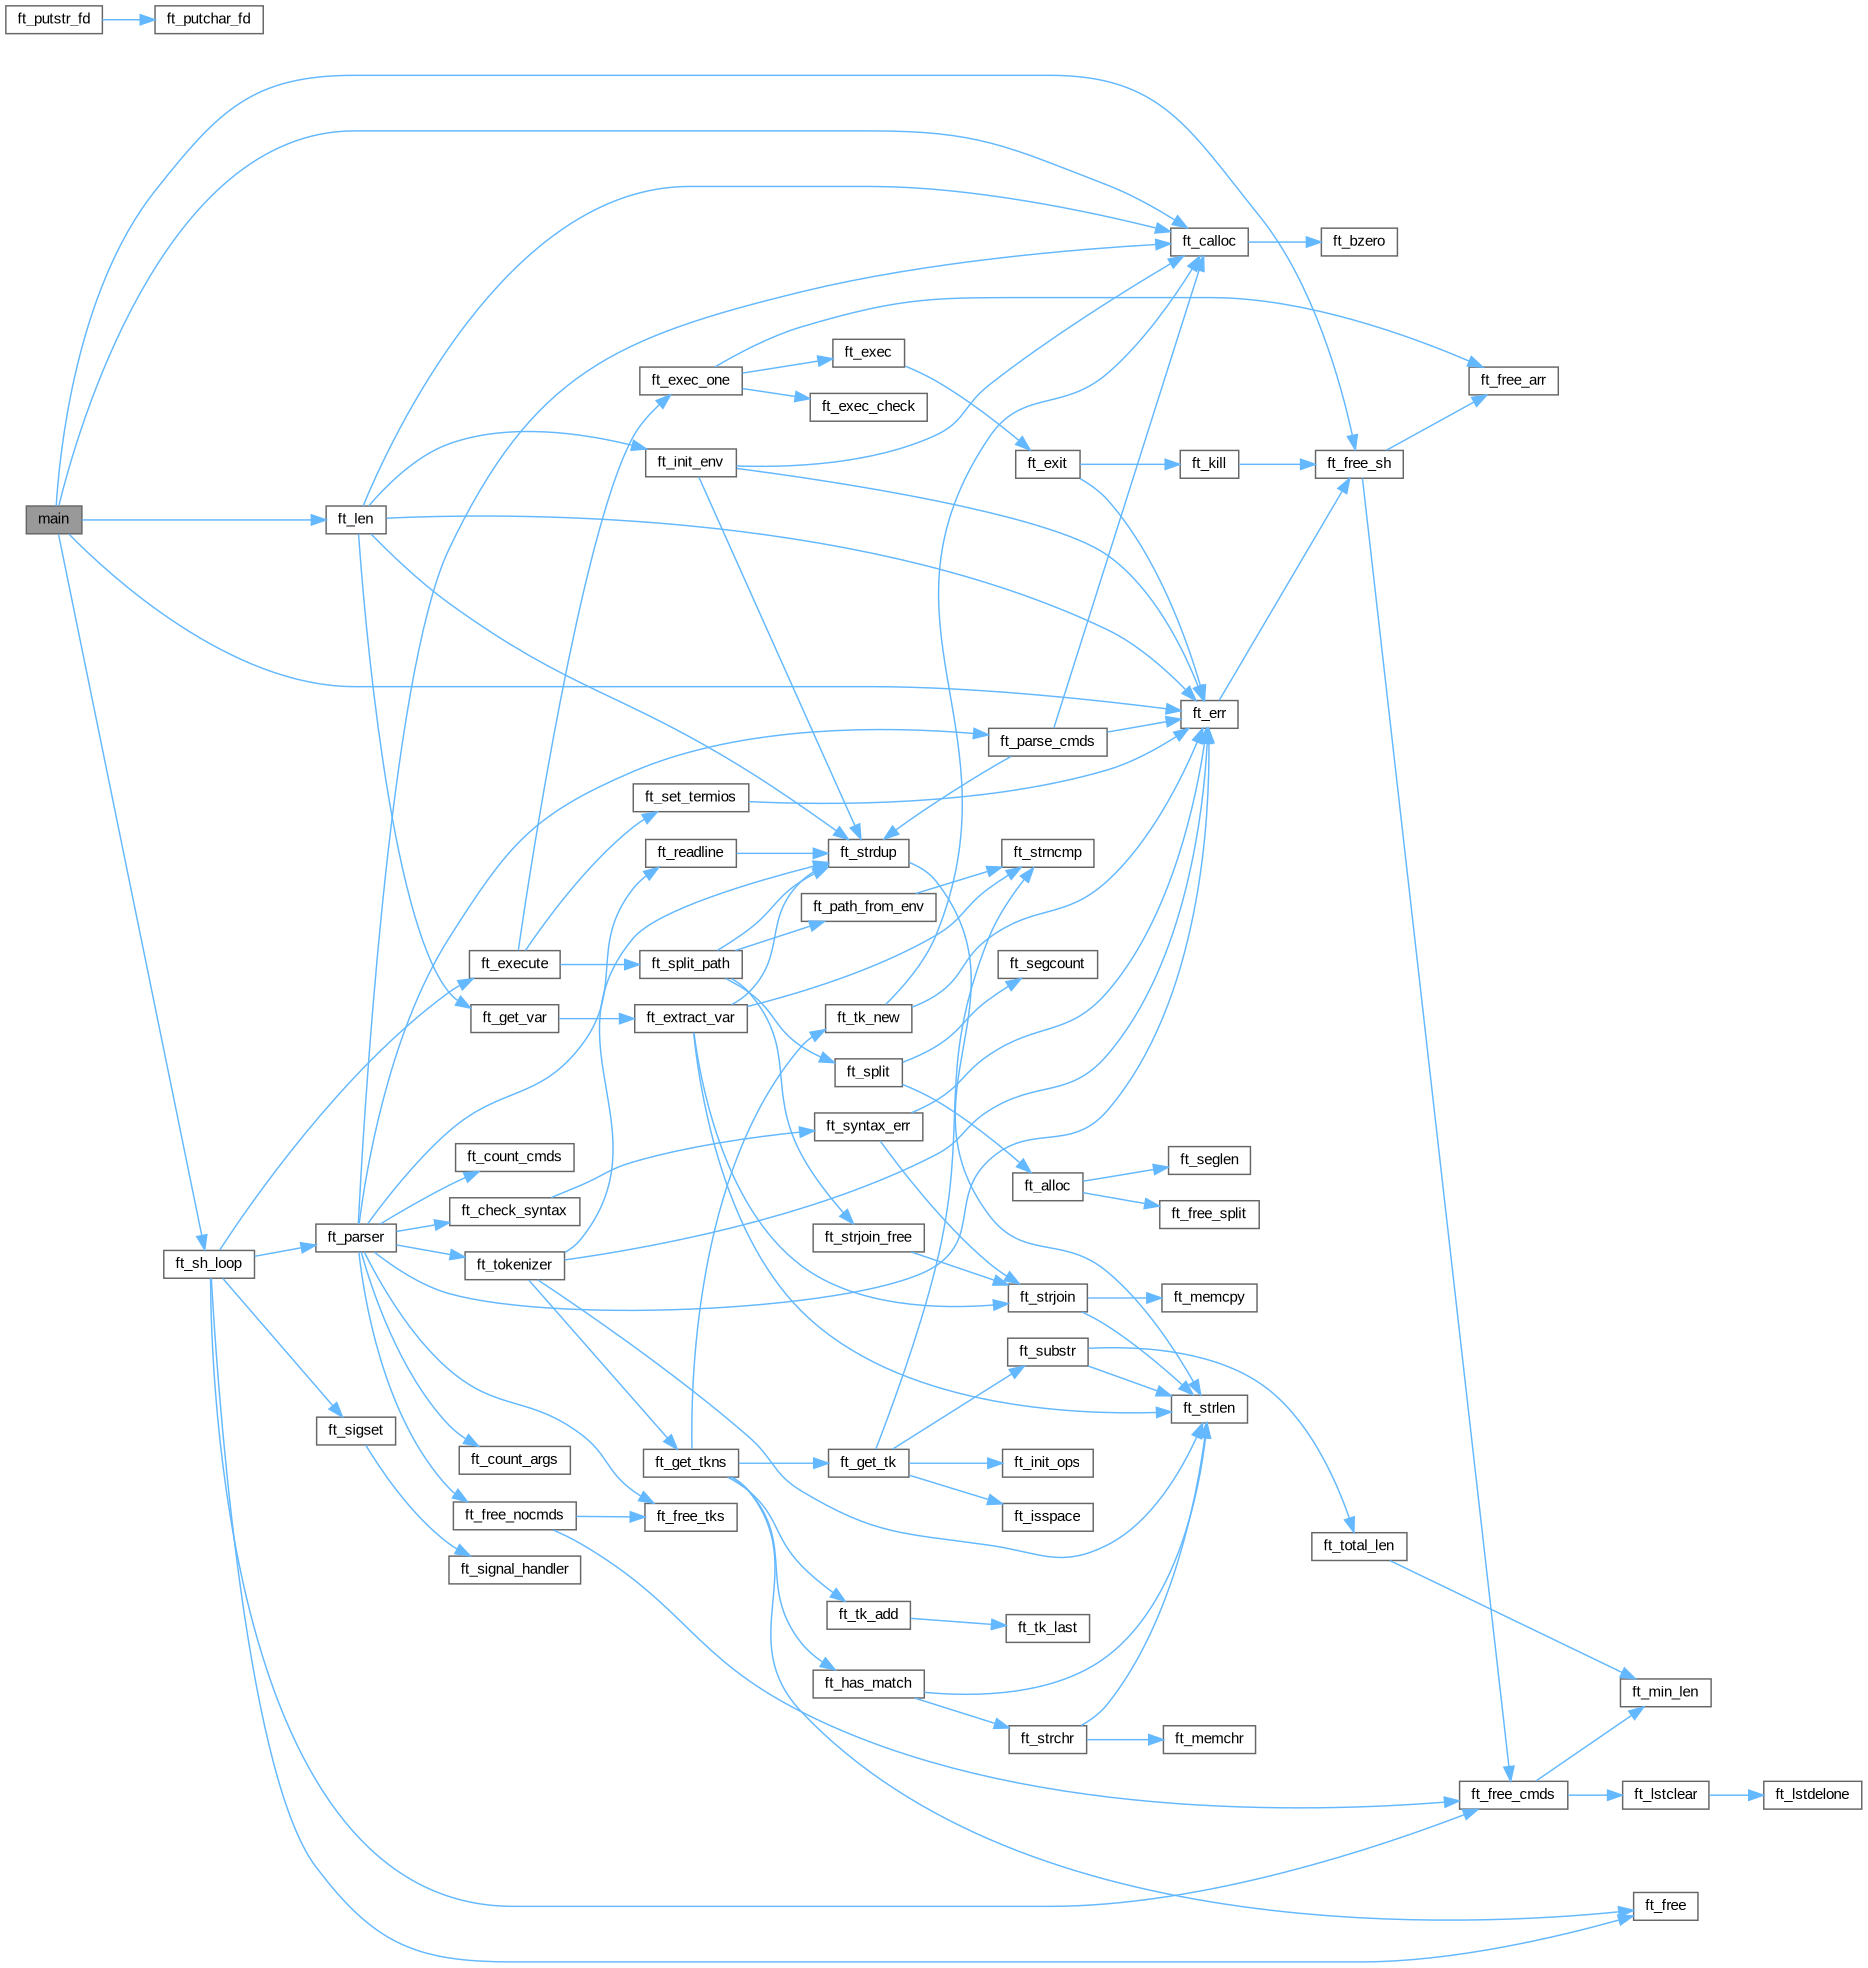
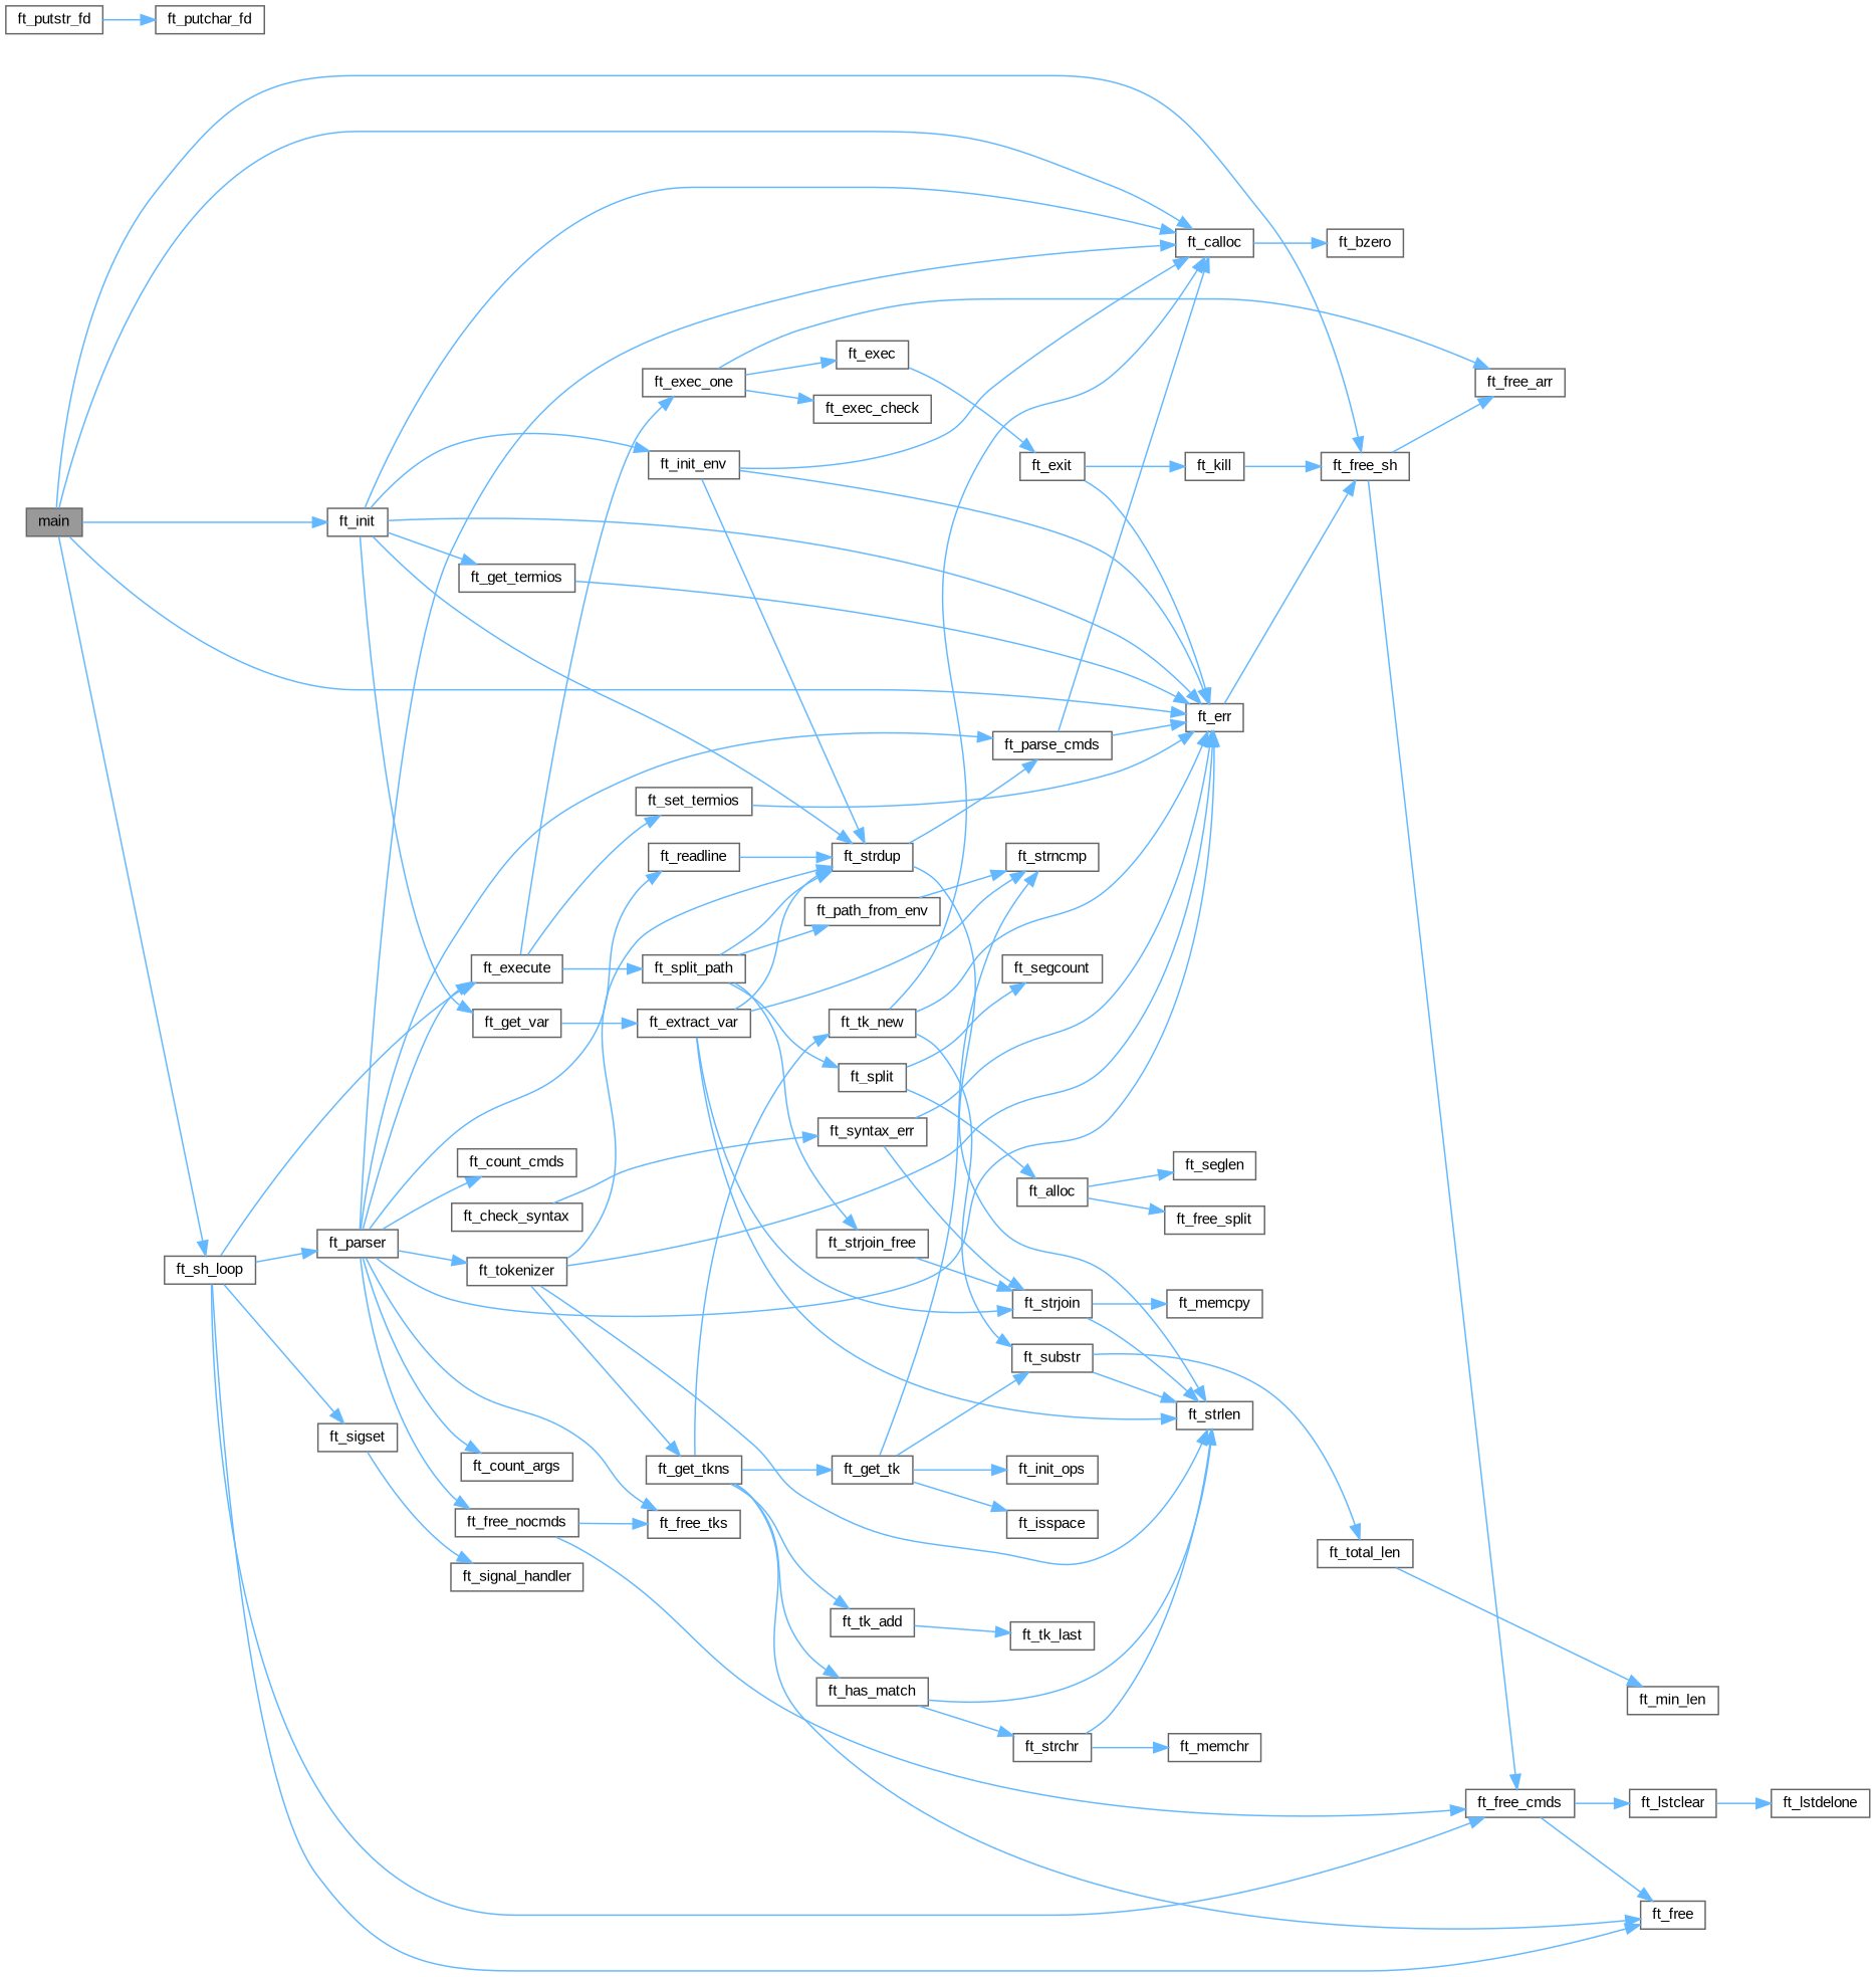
  digraph {
    fontname="Liberation Sans"
    rankdir=LR
    node [color=grey40 fillcolor=white fontname="Liberation Sans" fontsize=10 shape=box style=filled]
    edge [color=steelblue1 fontname="Liberation Sans" fontsize=10 labelfontname=Helvetica labelfontsize=10 style=solid]
    n1 [color=gray40 fillcolor=grey60 fontcolor=black height=0.2 label=main width=0.4]
    n2 [height=0.2 label=ft_calloc width=0.4]
    n3 [height=0.2 label=ft_err width=0.4]
    n4 [height=0.2 label=ft_free_sh width=0.4]
-   n5 [height=0.2 label=ft_len width=0.4]
+   n5 [height=0.2 label=ft_init width=0.4]
    n6 [height=0.2 label=ft_sh_loop width=0.4]
    n7 [height=0.2 label=ft_bzero width=0.4]
    n8 [height=0.2 label=ft_free_arr width=0.4]
    n9 [height=0.2 label=ft_free_cmds width=0.4]
+   n10 [height=0.2 label=ft_get_termios width=0.4]
    n11 [height=0.2 label=ft_get_var width=0.4]
    n12 [height=0.2 label=ft_strdup width=0.4]
    n13 [height=0.2 label=ft_init_env width=0.4]
    n14 [height=0.2 label=ft_free width=0.4]
    n15 [height=0.2 label=ft_execute width=0.4]
    n16 [height=0.2 label=ft_parser width=0.4]
    n17 [height=0.2 label=ft_sigset width=0.4]
    n18 [height=0.2 label=ft_putstr_fd width=0.4]
    n19 [height=0.2 label=ft_putchar_fd width=0.4]
    n20 [height=0.2 label=ft_lstclear width=0.4]
    n21 [height=0.2 label=ft_lstdelone width=0.4]
    n22 [height=0.2 label=ft_extract_var width=0.4]
    n23 [height=0.2 label=ft_strlen width=0.4]
    n24 [height=0.2 label=ft_strjoin width=0.4]
    n25 [height=0.2 label=ft_strncmp width=0.4]
    n26 [height=0.2 label=ft_memcpy width=0.4]
    n27 [height=0.2 label=ft_exec_one width=0.4]
    n28 [height=0.2 label=ft_set_termios width=0.4]
    n29 [height=0.2 label=ft_split_path width=0.4]
    n30 [height=0.2 label=ft_check_syntax width=0.4]
    n31 [height=0.2 label=ft_count_args width=0.4]
    n32 [height=0.2 label=ft_count_cmds width=0.4]
    n33 [height=0.2 label=ft_free_nocmds width=0.4]
    n34 [height=0.2 label=ft_free_tks width=0.4]
    n35 [height=0.2 label=ft_parse_cmds width=0.4]
    n36 [height=0.2 label=ft_readline width=0.4]
    n37 [height=0.2 label=ft_tokenizer width=0.4]
    n38 [height=0.2 label=ft_signal_handler width=0.4]
    n39 [height=0.2 label=ft_exec width=0.4]
    n40 [height=0.2 label=ft_exec_check width=0.4]
    n41 [height=0.2 label=ft_path_from_env width=0.4]
    n42 [height=0.2 label=ft_split width=0.4]
    n43 [height=0.2 label=ft_strjoin_free width=0.4]
    n44 [height=0.2 label=ft_exit width=0.4]
    n45 [height=0.2 label=ft_kill width=0.4]
    n46 [height=0.2 label=ft_alloc width=0.4]
    n47 [height=0.2 label=ft_segcount width=0.4]
    n48 [height=0.2 label=ft_free_split width=0.4]
    n49 [height=0.2 label=ft_seglen width=0.4]
    n50 [height=0.2 label=ft_syntax_err width=0.4]
    n51 [height=0.2 label=ft_get_tkns width=0.4]
    n52 [height=0.2 label=ft_get_tk width=0.4]
    n53 [height=0.2 label=ft_has_match width=0.4]
    n54 [height=0.2 label=ft_tk_add width=0.4]
    n55 [height=0.2 label=ft_tk_new width=0.4]
    n56 [height=0.2 label=ft_init_ops width=0.4]
    n57 [height=0.2 label=ft_isspace width=0.4]
    n58 [height=0.2 label=ft_substr width=0.4]
    n59 [height=0.2 label=ft_strchr width=0.4]
    n60 [height=0.2 label=ft_tk_last width=0.4]
    n61 [height=0.2 label=ft_total_len width=0.4]
    n62 [height=0.2 label=ft_min_len width=0.4]
    n63 [height=0.2 label=ft_memchr width=0.4]
    n1 -> n2
    n1 -> n3
    n1 -> n4
    n1 -> n5
    n1 -> n6
    n2 -> n7
    n3 -> n4
    n4 -> n8
    n4 -> n9
    n5 -> n2
    n5 -> n3
+   n5 -> n10
    n5 -> n11
    n5 -> n12
    n5 -> n13
    n6 -> n9
    n6 -> n14
    n6 -> n15
    n6 -> n16
    n6 -> n17
-   n9 -> n62
+   n9 -> n14
    n9 -> n20
+   n10 -> n3
    n11 -> n22
    n12 -> n23
    n13 -> n2
    n13 -> n3
    n13 -> n12
    n15 -> n27
    n15 -> n28
    n15 -> n29
    n16 -> n2
    n16 -> n3
-   n16 -> n30
+   n16 -> n15
    n16 -> n31
    n16 -> n32
    n16 -> n33
    n16 -> n34
    n16 -> n35
    n16 -> n36
    n16 -> n37
    n17 -> n38
    n18 -> n19
    n20 -> n21
    n22 -> n12
    n22 -> n23
    n22 -> n24
    n22 -> n25
    n24 -> n23
    n24 -> n26
    n27 -> n8
    n27 -> n39
    n27 -> n40
    n28 -> n3
    n29 -> n12
    n29 -> n41
    n29 -> n42
    n29 -> n43
    n30 -> n50
    n33 -> n9
    n33 -> n34
    n35 -> n2
    n35 -> n3
-   n35 -> n12
+   n12 -> n35
    n36 -> n12
    n37 -> n3
    n37 -> n12
    n37 -> n23
    n37 -> n51
    n39 -> n44
    n41 -> n25
    n42 -> n46
    n42 -> n47
    n43 -> n24
    n44 -> n3
    n44 -> n45
    n45 -> n4
    n46 -> n48
    n46 -> n49
    n50 -> n3
    n50 -> n24
    n51 -> n14
    n51 -> n52
    n51 -> n53
    n51 -> n54
    n51 -> n55
    n52 -> n25
    n52 -> n56
    n52 -> n57
    n52 -> n58
    n53 -> n23
    n53 -> n59
    n54 -> n60
    n55 -> n2
    n55 -> n3
+   n55 -> n58
    n58 -> n23
    n58 -> n61
    n59 -> n23
    n59 -> n63
    n61 -> n62
  }
